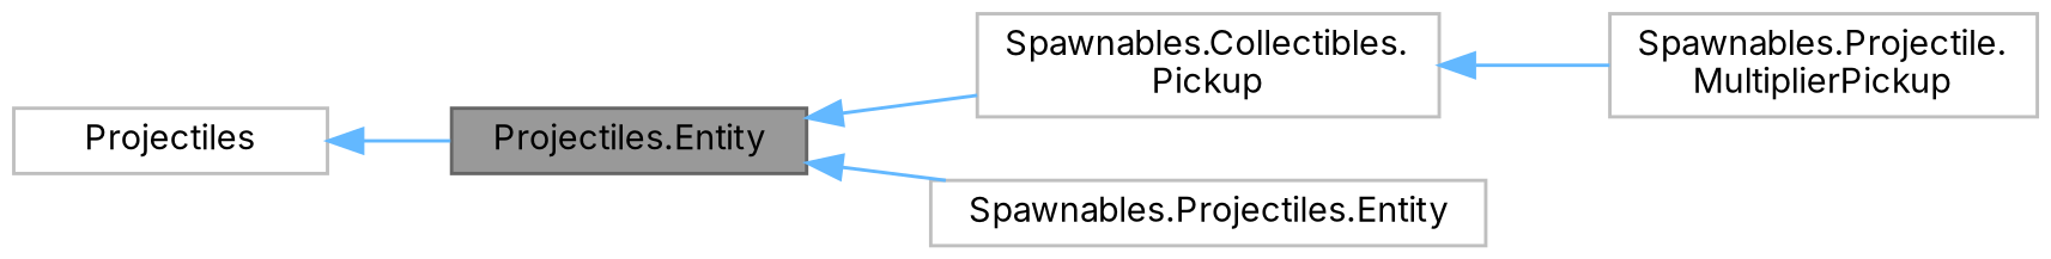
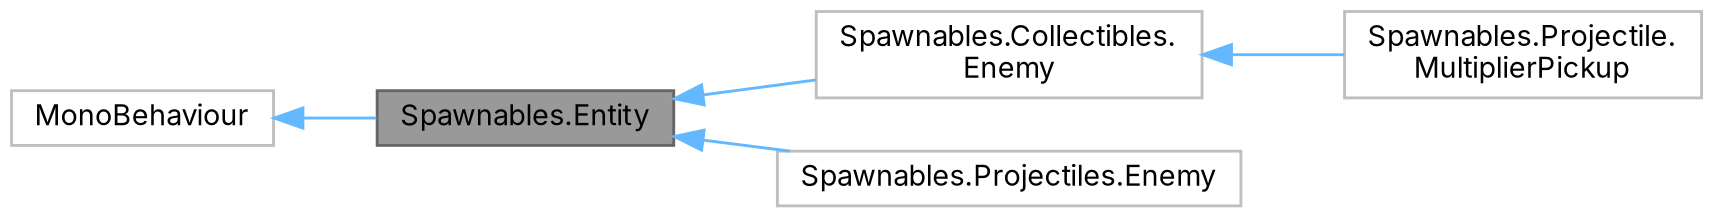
  digraph {
    fontname=Inter
    rankdir=LR
    node [color=grey75 fillcolor=white fontname=Inter fontsize=10 shape=box style=filled]
    edge [color=steelblue1 dir=back fontname=Inter fontsize=10 labelfontname=Helvetica labelfontsize=10 style=solid]
-   n1 [color=gray40 fillcolor=grey60 fontcolor=black height=0.2 label="Projectiles.Entity" width=0.4]
-   n2 [height=0.2 label="Spawnables.Collectibles.\lPickup" width=0.4]
-   n3 [height=0.2 label="Spawnables.Projectiles.Entity" width=0.4]
+   n1 [color=gray40 fillcolor=grey60 fontcolor=black height=0.2 label="Spawnables.Entity" width=0.4]
+   n2 [height=0.2 label="Spawnables.Collectibles.\lEnemy" width=0.4]
+   n3 [height=0.2 label="Spawnables.Projectiles.Enemy" width=0.4]
    n4 [height=0.2 label="Spawnables.Projectile.\lMultiplierPickup" width=0.4]
-   n5 [height=0.2 label=Projectiles width=0.4]
+   n5 [height=0.2 label=MonoBehaviour width=0.4]
    n1 -> n2
    n1 -> n3
    n2 -> n4
    n5 -> n1
  }
